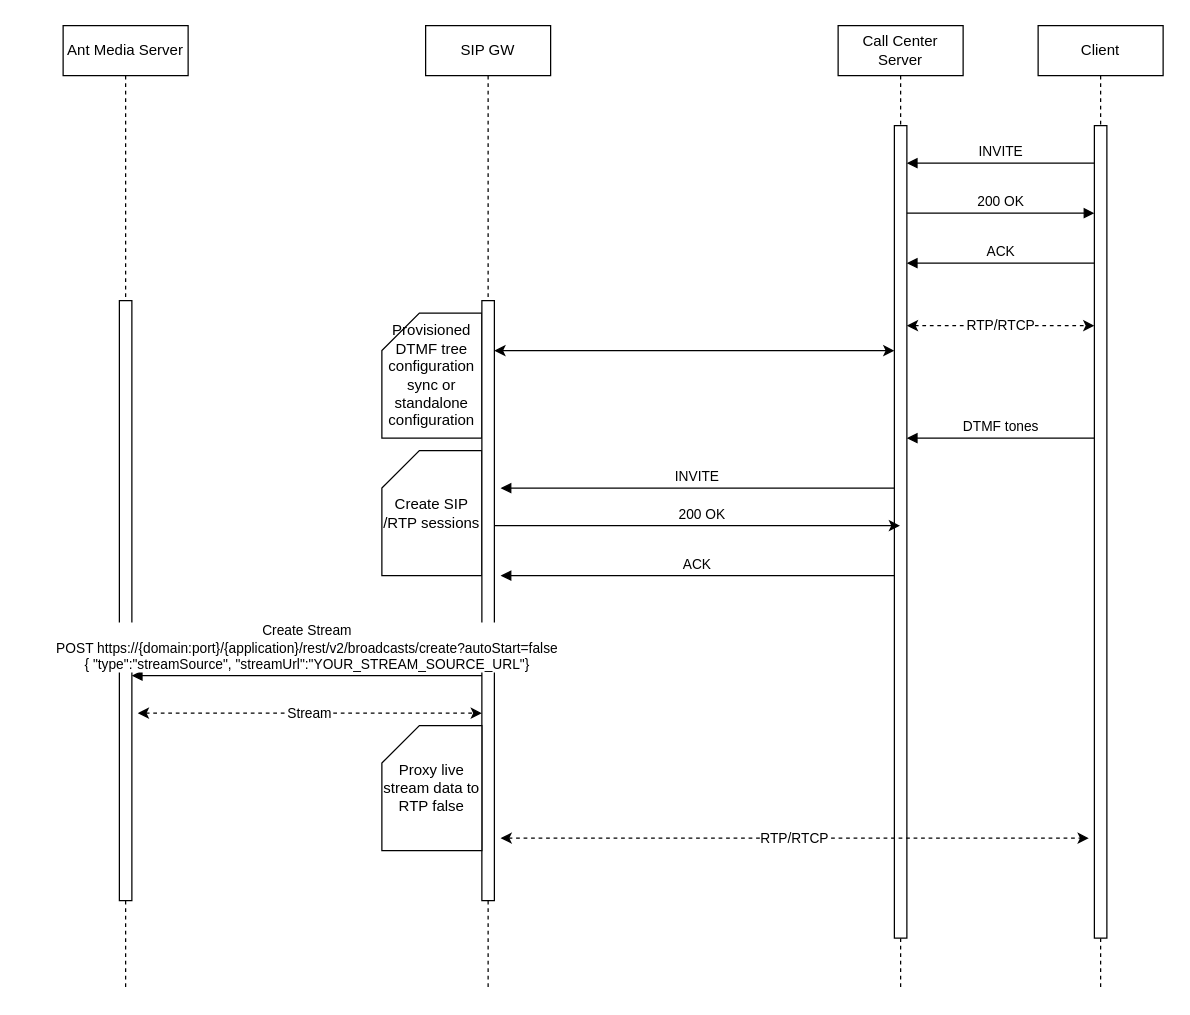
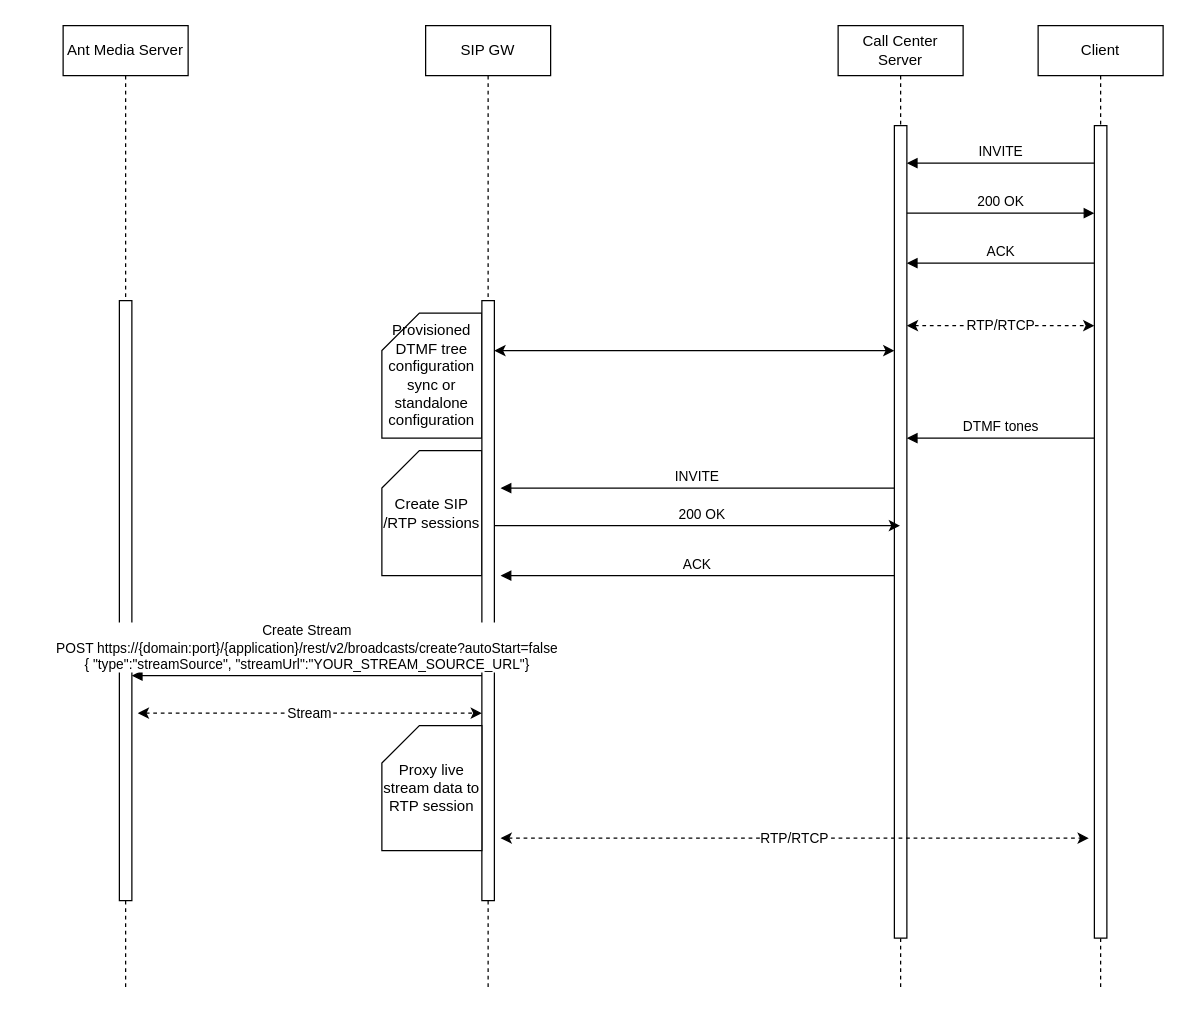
  <mxCell id="0" />
  <mxCell id="1" parent="0" />
  <mxCell id="2" value="Call Center Server" style="shape=umlLifeline;perimeter=lifelinePerimeter;whiteSpace=wrap;html=1;container=0;dropTarget=0;collapsible=0;recursiveResize=0;outlineConnect=0;portConstraint=eastwest;newEdgeStyle={&quot;edgeStyle&quot;:&quot;elbowEdgeStyle&quot;,&quot;elbow&quot;:&quot;vertical&quot;,&quot;curved&quot;:0,&quot;rounded&quot;:0};" parent="1" vertex="1"><mxGeometry x="670" y="20" width="100" height="770" as="geometry" /></mxCell>
  <mxCell id="3" value="" style="html=1;points=[];perimeter=orthogonalPerimeter;outlineConnect=0;targetShapes=umlLifeline;portConstraint=eastwest;newEdgeStyle={&quot;edgeStyle&quot;:&quot;elbowEdgeStyle&quot;,&quot;elbow&quot;:&quot;vertical&quot;,&quot;curved&quot;:0,&quot;rounded&quot;:0};" parent="2" vertex="1"><mxGeometry x="45" y="80" width="10" height="650" as="geometry" /></mxCell>
  <mxCell id="4" value="Client" style="shape=umlLifeline;perimeter=lifelinePerimeter;whiteSpace=wrap;html=1;container=0;dropTarget=0;collapsible=0;recursiveResize=0;outlineConnect=0;portConstraint=eastwest;newEdgeStyle={&quot;edgeStyle&quot;:&quot;elbowEdgeStyle&quot;,&quot;elbow&quot;:&quot;vertical&quot;,&quot;curved&quot;:0,&quot;rounded&quot;:0};" vertex="1" parent="1"><mxGeometry x="830" y="20" width="100" height="770" as="geometry" /></mxCell>
  <mxCell id="5" value="" style="html=1;points=[];perimeter=orthogonalPerimeter;outlineConnect=0;targetShapes=umlLifeline;portConstraint=eastwest;newEdgeStyle={&quot;edgeStyle&quot;:&quot;elbowEdgeStyle&quot;,&quot;elbow&quot;:&quot;vertical&quot;,&quot;curved&quot;:0,&quot;rounded&quot;:0};" vertex="1" parent="4"><mxGeometry x="45" y="80" width="10" height="650" as="geometry" /></mxCell>
  <mxCell id="6" value="INVITE" style="html=1;verticalAlign=bottom;endArrow=block;edgeStyle=elbowEdgeStyle;elbow=vertical;curved=0;rounded=0;" edge="1" parent="1" source="5" target="3"><mxGeometry x="0.003" relative="1" as="geometry"><mxPoint x="215" y="120" as="sourcePoint" /><Array as="points"><mxPoint x="840" y="130" /><mxPoint x="800" y="150" /><mxPoint x="300" y="120" /></Array><mxPoint x="730" y="110" as="targetPoint" /><mxPoint as="offset" /></mxGeometry></mxCell>
  <mxCell id="7" value="200 OK" style="html=1;verticalAlign=bottom;endArrow=block;edgeStyle=elbowEdgeStyle;elbow=vertical;curved=0;rounded=0;" edge="1" parent="1" source="3" target="5"><mxGeometry x="0.003" relative="1" as="geometry"><mxPoint x="720.5" y="179" as="sourcePoint" /><Array as="points"><mxPoint x="830" y="170" /><mxPoint x="810" y="180" /><mxPoint x="831" y="139" /><mxPoint x="841" y="139" /><mxPoint x="831" y="129" /><mxPoint x="311" y="139" /></Array><mxPoint x="870" y="190" as="targetPoint" /><mxPoint as="offset" /></mxGeometry></mxCell>
  <mxCell id="8" value="ACK" style="html=1;verticalAlign=bottom;endArrow=block;edgeStyle=elbowEdgeStyle;elbow=vertical;curved=0;rounded=0;" edge="1" parent="1" source="5" target="3"><mxGeometry x="0.003" relative="1" as="geometry"><mxPoint x="870" y="220" as="sourcePoint" /><Array as="points"><mxPoint x="820" y="210" /><mxPoint x="840" y="200" /><mxPoint x="310" y="230" /></Array><mxPoint x="740" y="220" as="targetPoint" /><mxPoint as="offset" /></mxGeometry></mxCell>
  <mxCell id="9" value="Ant Media Server" style="shape=umlLifeline;perimeter=lifelinePerimeter;whiteSpace=wrap;html=1;container=0;dropTarget=0;collapsible=0;recursiveResize=0;outlineConnect=0;portConstraint=eastwest;newEdgeStyle={&quot;edgeStyle&quot;:&quot;elbowEdgeStyle&quot;,&quot;elbow&quot;:&quot;vertical&quot;,&quot;curved&quot;:0,&quot;rounded&quot;:0};" vertex="1" parent="1"><mxGeometry x="50" y="20" width="100" height="770" as="geometry" /></mxCell>
  <mxCell id="10" value="" style="html=1;points=[];perimeter=orthogonalPerimeter;outlineConnect=0;targetShapes=umlLifeline;portConstraint=eastwest;newEdgeStyle={&quot;edgeStyle&quot;:&quot;elbowEdgeStyle&quot;,&quot;elbow&quot;:&quot;vertical&quot;,&quot;curved&quot;:0,&quot;rounded&quot;:0};" vertex="1" parent="9"><mxGeometry x="45" y="220" width="10" height="480" as="geometry" /></mxCell>
  <mxCell id="11" value="DTMF tones" style="html=1;verticalAlign=bottom;endArrow=block;edgeStyle=elbowEdgeStyle;elbow=vertical;curved=0;rounded=0;" edge="1" parent="1" source="5" target="3"><mxGeometry x="0.003" relative="1" as="geometry"><mxPoint x="880" y="350" as="sourcePoint" /><Array as="points"><mxPoint x="845" y="350" /><mxPoint x="805" y="370" /><mxPoint x="305" y="340" /></Array><mxPoint x="730" y="350" as="targetPoint" /><mxPoint as="offset" /></mxGeometry></mxCell>
  <mxCell id="12" value="INVITE" style="html=1;verticalAlign=bottom;endArrow=block;edgeStyle=elbowEdgeStyle;elbow=vertical;curved=0;rounded=0;" edge="1" parent="1"><mxGeometry x="0.003" relative="1" as="geometry"><mxPoint x="715" y="390" as="sourcePoint" /><Array as="points"><mxPoint x="650" y="390" /><mxPoint x="620" y="410" /><mxPoint x="570" y="320" /><mxPoint x="640" y="350" /><mxPoint x="890" y="290" /><mxPoint x="810" y="140" /><mxPoint x="310" y="110" /></Array><mxPoint x="400" y="390" as="targetPoint" /><mxPoint as="offset" /></mxGeometry></mxCell>
  <mxCell id="13" value="Provisioned DTMF tree configuration sync or standalone configuration" style="shape=card;whiteSpace=wrap;html=1;" vertex="1" parent="1"><mxGeometry x="305" y="250" width="80" height="100" as="geometry" /></mxCell>
  <mxCell id="14" value="" style="endArrow=classic;startArrow=classic;html=1;rounded=0;" edge="1" parent="1" source="19" target="3"><mxGeometry width="50" height="50" relative="1" as="geometry"><mxPoint x="410" y="280" as="sourcePoint" /><mxPoint x="710" y="280" as="targetPoint" /><Array as="points"><mxPoint x="470" y="280" /></Array></mxGeometry></mxCell>
  <mxCell id="15" value="RTP/RTCP" style="endArrow=classic;startArrow=classic;html=1;rounded=0;strokeColor=default;dashed=1;" edge="1" parent="1" source="3" target="5"><mxGeometry width="50" height="50" relative="1" as="geometry"><mxPoint x="730" y="260" as="sourcePoint" /><mxPoint x="870" y="260" as="targetPoint" /><Array as="points"><mxPoint x="810" y="260" /></Array></mxGeometry></mxCell>
  <mxCell id="16" value="Create SIP&lt;br&gt;/RTP sessions" style="shape=card;whiteSpace=wrap;html=1;" vertex="1" parent="1"><mxGeometry x="305" y="360" width="80" height="100" as="geometry" /></mxCell>
  <mxCell id="17" value="RTP/RTCP" style="endArrow=classic;startArrow=classic;html=1;rounded=0;strokeColor=default;dashed=1;" edge="1" parent="1"><mxGeometry width="50" height="50" relative="1" as="geometry"><mxPoint x="400" y="670" as="sourcePoint" /><mxPoint x="870.5" y="670" as="targetPoint" /><Array as="points"><mxPoint x="645.5" y="670" /></Array></mxGeometry></mxCell>
  <mxCell id="18" value="SIP GW" style="shape=umlLifeline;perimeter=lifelinePerimeter;whiteSpace=wrap;html=1;container=0;dropTarget=0;collapsible=0;recursiveResize=0;outlineConnect=0;portConstraint=eastwest;newEdgeStyle={&quot;edgeStyle&quot;:&quot;elbowEdgeStyle&quot;,&quot;elbow&quot;:&quot;vertical&quot;,&quot;curved&quot;:0,&quot;rounded&quot;:0};" vertex="1" parent="1"><mxGeometry x="340" y="20" width="100" height="770" as="geometry" /></mxCell>
  <mxCell id="19" value="" style="html=1;points=[];perimeter=orthogonalPerimeter;outlineConnect=0;targetShapes=umlLifeline;portConstraint=eastwest;newEdgeStyle={&quot;edgeStyle&quot;:&quot;elbowEdgeStyle&quot;,&quot;elbow&quot;:&quot;vertical&quot;,&quot;curved&quot;:0,&quot;rounded&quot;:0};" vertex="1" parent="18"><mxGeometry x="45" y="220" width="10" height="480" as="geometry" /></mxCell>
  <mxCell id="20" value="Create Stream&lt;br&gt;POST https://{domain:port}/{application}/rest/v2/broadcasts/create?autoStart=false&lt;br&gt;{ &quot;type&quot;:&quot;streamSource&quot;, &quot;streamUrl&quot;:&quot;YOUR_STREAM_SOURCE_URL&quot;}" style="html=1;verticalAlign=bottom;endArrow=block;edgeStyle=elbowEdgeStyle;elbow=vertical;curved=0;rounded=0;" edge="1" parent="1" source="19" target="10"><mxGeometry x="0.003" relative="1" as="geometry"><mxPoint x="260" y="540" as="sourcePoint" /><Array as="points"><mxPoint x="260" y="540" /><mxPoint x="360" y="510" /><mxPoint x="330" y="530" /><mxPoint x="280" y="440" /><mxPoint x="350" y="470" /><mxPoint x="600" y="410" /><mxPoint x="520" y="260" /><mxPoint x="20" y="230" /></Array><mxPoint x="110" y="510" as="targetPoint" /><mxPoint as="offset" /></mxGeometry></mxCell>
  <mxCell id="21" value="" style="endArrow=classic;html=1;rounded=0;strokeColor=default;" edge="1" parent="1"><mxGeometry width="50" height="50" relative="1" as="geometry"><mxPoint x="395" y="420" as="sourcePoint" /><mxPoint x="719.5" y="420" as="targetPoint" /><Array as="points"><mxPoint x="620" y="420" /></Array></mxGeometry></mxCell>
  <mxCell id="22" value="200 OK" style="edgeLabel;html=1;align=center;verticalAlign=middle;resizable=0;points=[];" vertex="1" connectable="0" parent="21"><mxGeometry x="0.015" y="4" relative="1" as="geometry"><mxPoint y="-6" as="offset" /></mxGeometry></mxCell>
  <mxCell id="23" value="ACK" style="html=1;verticalAlign=bottom;endArrow=block;edgeStyle=elbowEdgeStyle;elbow=vertical;curved=0;rounded=0;" edge="1" parent="1"><mxGeometry x="0.003" relative="1" as="geometry"><mxPoint x="715" y="460" as="sourcePoint" /><Array as="points"><mxPoint x="650" y="460" /><mxPoint x="620" y="480" /><mxPoint x="570" y="390" /><mxPoint x="640" y="420" /><mxPoint x="890" y="360" /><mxPoint x="810" y="210" /><mxPoint x="310" y="180" /></Array><mxPoint x="400" y="460" as="targetPoint" /><mxPoint as="offset" /></mxGeometry></mxCell>
  <mxCell id="24" value="Stream" style="endArrow=classic;startArrow=classic;html=1;rounded=0;strokeColor=default;dashed=1;" edge="1" parent="1" target="19"><mxGeometry x="-0.004" width="50" height="50" relative="1" as="geometry"><mxPoint x="109.75" y="570" as="sourcePoint" /><mxPoint x="580.25" y="570" as="targetPoint" /><Array as="points"><mxPoint x="355.25" y="570" /></Array><mxPoint as="offset" /></mxGeometry></mxCell>
- <mxCell id="25" value="Proxy live stream data to RTP false" style="shape=card;whiteSpace=wrap;html=1;" vertex="1" parent="1"><mxGeometry x="305" y="580" width="80" height="100" as="geometry" /></mxCell>
+ <mxCell id="25" value="Proxy live stream data to RTP session" style="shape=card;whiteSpace=wrap;html=1;" vertex="1" parent="1"><mxGeometry x="305" y="580" width="80" height="100" as="geometry" /></mxCell>
